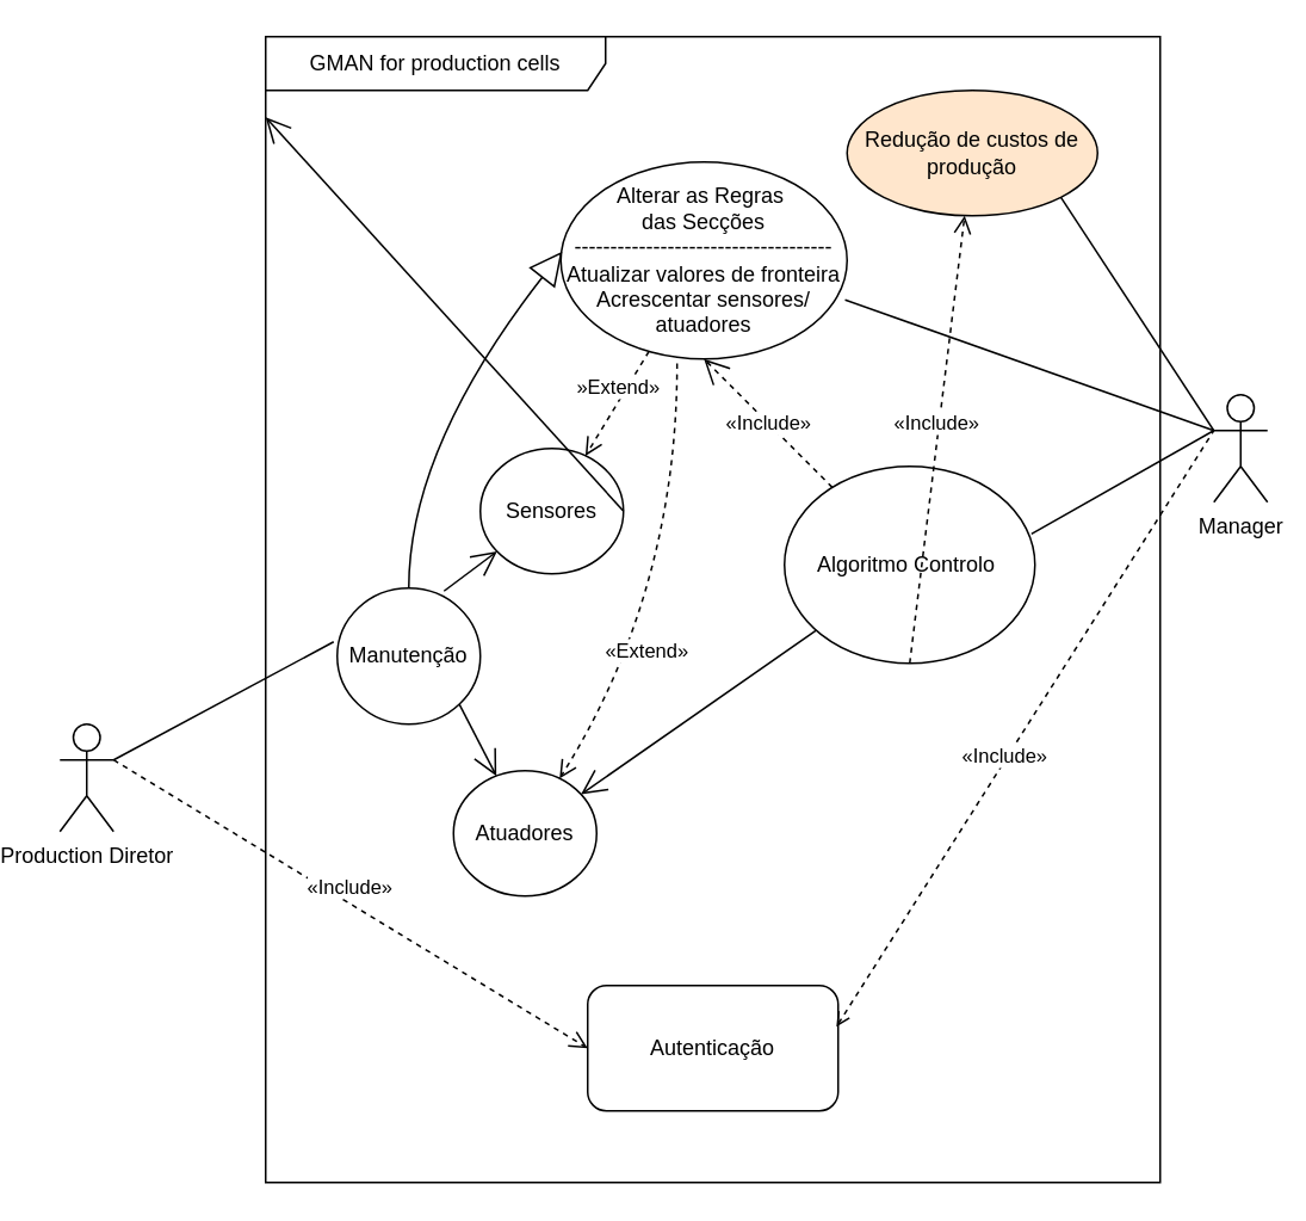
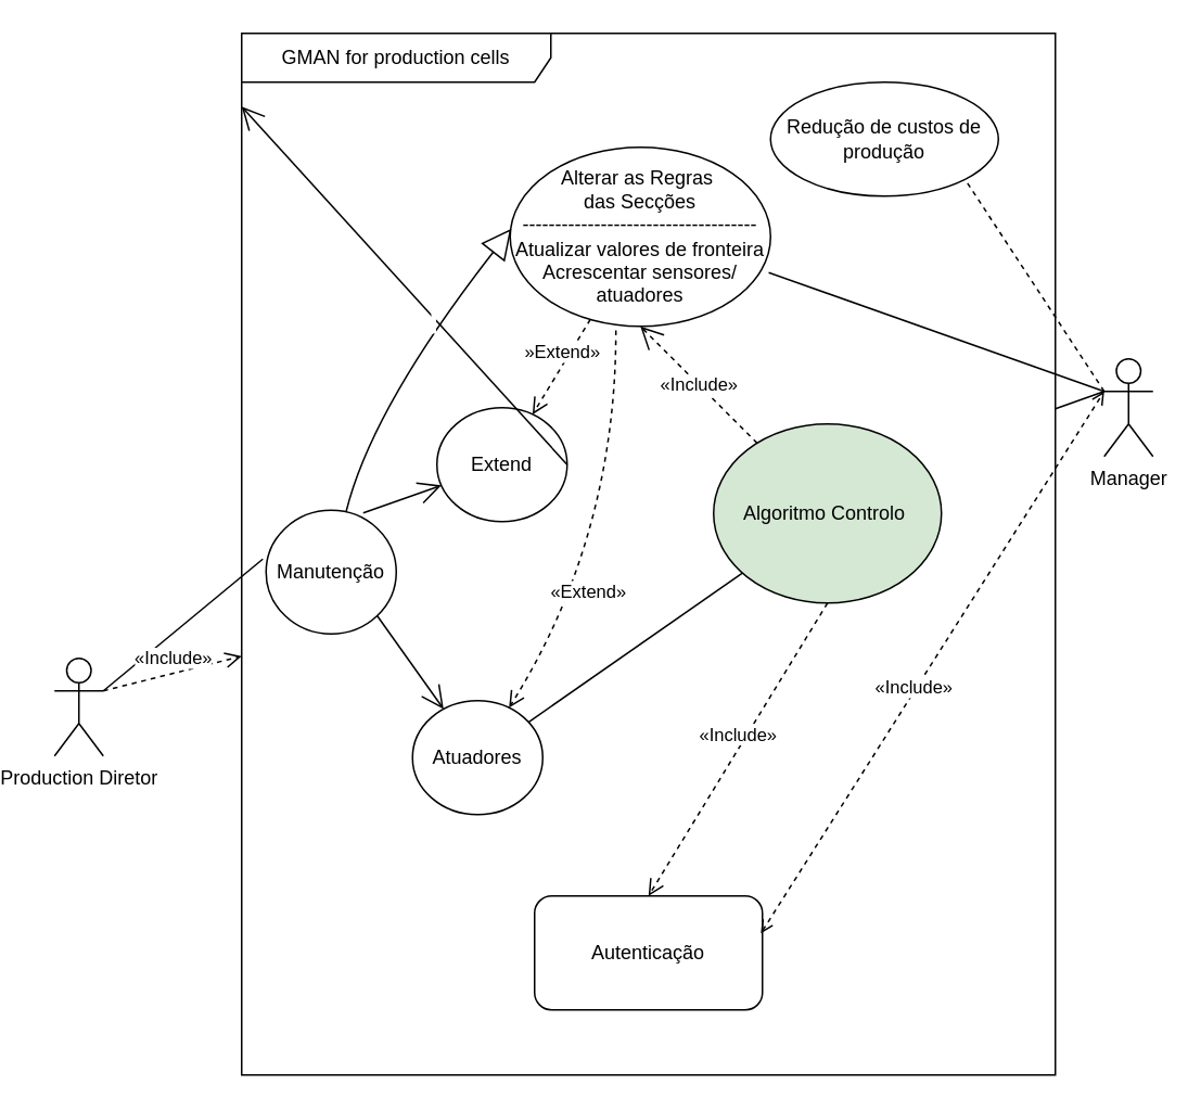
  <mxCell id="0" />
  <mxCell id="1" parent="0" />
  <mxCell id="2" value="GMAN for production cells" style="shape=umlFrame;whiteSpace=wrap;html=1;width=190;height=30;" parent="1" vertex="1"><mxGeometry x="135" y="20" width="500" height="640" as="geometry" /></mxCell>
- <mxCell id="3" value="Redução de custos de&lt;br&gt;produção" style="ellipse;whiteSpace=wrap;html=1;fillColor=#ffe6cc;" parent="1" vertex="1"><mxGeometry x="460" y="50" width="140" height="70" as="geometry" /></mxCell>
+ <mxCell id="3" value="Redução de custos de&lt;br&gt;produção" style="ellipse;whiteSpace=wrap;html=1;" parent="1" vertex="1"><mxGeometry x="460" y="50" width="140" height="70" as="geometry" /></mxCell>
  <mxCell id="4" value="Manager" style="shape=umlActor;verticalLabelPosition=bottom;verticalAlign=top;html=1;" parent="1" vertex="1"><mxGeometry x="665" y="220" width="30" height="60" as="geometry" /></mxCell>
- <mxCell id="5" value="" style="endArrow=none;html=1;entryX=1;entryY=1;entryDx=0;entryDy=0;exitX=0;exitY=0.333;exitDx=0;exitDy=0;exitPerimeter=0;" parent="1" edge="1" target="3" source="4"><mxGeometry width="50" height="50" relative="1" as="geometry"><mxPoint x="695" y="190" as="sourcePoint" /><mxPoint x="555" y="80" as="targetPoint" /></mxGeometry></mxCell>
- <mxCell id="6" value="Algoritmo Controlo&amp;nbsp;" style="ellipse;whiteSpace=wrap;html=1;" parent="1" vertex="1"><mxGeometry x="425" y="260" width="140" height="110" as="geometry" /></mxCell>
- <mxCell id="7" value="" style="endArrow=none;html=1;entryX=0.986;entryY=0.343;entryDx=0;entryDy=0;entryPerimeter=0;exitX=0;exitY=0.333;exitDx=0;exitDy=0;exitPerimeter=0;" parent="1" edge="1" target="6" source="4"><mxGeometry width="50" height="50" relative="1" as="geometry"><mxPoint x="655" y="170" as="sourcePoint" /><mxPoint x="450" y="180" as="targetPoint" /></mxGeometry></mxCell>
- <mxCell id="8" value="Sensores" style="ellipse;whiteSpace=wrap;html=1;" parent="1" vertex="1"><mxGeometry x="255" y="250" width="80" height="70" as="geometry" /></mxCell>
+ <mxCell id="5" value="" style="endArrow=none;html=1;entryX=1;entryY=1;entryDx=0;entryDy=0;exitX=0;exitY=0.333;exitDx=0;exitDy=0;exitPerimeter=0;dashed=1;" parent="1" edge="1" target="3" source="4"><mxGeometry width="50" height="50" relative="1" as="geometry"><mxPoint x="695" y="190" as="sourcePoint" /><mxPoint x="555" y="80" as="targetPoint" /></mxGeometry></mxCell>
+ <mxCell id="6" value="Algoritmo Controlo&amp;nbsp;" style="ellipse;whiteSpace=wrap;html=1;fillColor=#d5e8d4;" parent="1" vertex="1"><mxGeometry x="425" y="260" width="140" height="110" as="geometry" /></mxCell>
+ <mxCell id="7" value="" style="endArrow=none;html=1;exitX=0;exitY=0.333;exitDx=0;exitDy=0;exitPerimeter=0;" parent="1" edge="1" target="2" source="4"><mxGeometry width="50" height="50" relative="1" as="geometry"><mxPoint x="655" y="170" as="sourcePoint" /><mxPoint x="450" y="180" as="targetPoint" /></mxGeometry></mxCell>
+ <mxCell id="8" value="Extend" style="ellipse;whiteSpace=wrap;html=1;" parent="1" vertex="1"><mxGeometry x="255" y="250" width="80" height="70" as="geometry" /></mxCell>
  <mxCell id="9" value="Atuadores" style="ellipse;whiteSpace=wrap;html=1;" parent="1" vertex="1"><mxGeometry x="240" y="430" width="80" height="70" as="geometry" /></mxCell>
  <mxCell id="10" value="Production Diretor" style="shape=umlActor;verticalLabelPosition=bottom;verticalAlign=top;html=1;" parent="1" vertex="1"><mxGeometry x="20" y="404" width="30" height="60" as="geometry" /></mxCell>
- <mxCell id="11" value="Manutenção" style="ellipse;whiteSpace=wrap;html=1;" parent="1" vertex="1"><mxGeometry x="175" y="328" width="80" height="76" as="geometry" /></mxCell>
+ <mxCell id="11" value="Manutenção" style="ellipse;whiteSpace=wrap;html=1;" parent="1" vertex="1"><mxGeometry x="150" y="313" width="80" height="76" as="geometry" /></mxCell>
  <mxCell id="12" value="" style="endArrow=none;html=1;exitX=-0.025;exitY=0.395;exitDx=0;exitDy=0;exitPerimeter=0;entryX=1;entryY=0.333;entryDx=0;entryDy=0;entryPerimeter=0;" parent="1" source="11" edge="1" target="10"><mxGeometry width="50" height="50" relative="1" as="geometry"><mxPoint x="165" y="433.5" as="sourcePoint" /><mxPoint x="95" y="434" as="targetPoint" /></mxGeometry></mxCell>
- <mxCell id="13" value="«Include»" style="html=1;verticalAlign=bottom;endArrow=open;dashed=1;endSize=8;exitX=0.5;exitY=1;exitDx=0;exitDy=0;" parent="1" edge="1" target="3" source="6"><mxGeometry relative="1" as="geometry"><mxPoint x="385" y="234" as="sourcePoint" /><mxPoint x="385" y="480" as="targetPoint" /></mxGeometry></mxCell>
+ <mxCell id="13" value="«Include»" style="html=1;verticalAlign=bottom;endArrow=open;dashed=1;endSize=8;exitX=0.5;exitY=1;exitDx=0;exitDy=0;entryX=0.5;entryY=0;entryDx=0;entryDy=0;" parent="1" edge="1" target="14" source="6"><mxGeometry relative="1" as="geometry"><mxPoint x="385" y="234" as="sourcePoint" /><mxPoint x="385" y="480" as="targetPoint" /></mxGeometry></mxCell>
  <mxCell id="14" value="Autenticação" style="whiteSpace=wrap;html=1;rounded=1;" parent="1" vertex="1"><mxGeometry x="315" y="550" width="140" height="70" as="geometry" /></mxCell>
- <mxCell id="15" value="«Include»" style="html=1;verticalAlign=bottom;endArrow=open;dashed=1;endSize=8;entryX=0;entryY=0.5;entryDx=0;entryDy=0;exitX=1;exitY=0.333;exitDx=0;exitDy=0;exitPerimeter=0;" parent="1" edge="1" target="14" source="10"><mxGeometry relative="1" as="geometry"><mxPoint x="55" y="430" as="sourcePoint" /><mxPoint x="305" y="514" as="targetPoint" /></mxGeometry></mxCell>
- <mxCell id="16" value="" style="endArrow=none;html=1;dashed=1;startArrow=open;startFill=0;exitX=0.993;exitY=0.329;exitDx=0;exitDy=0;exitPerimeter=0;entryX=0;entryY=0.333;entryDx=0;entryDy=0;entryPerimeter=0;" parent="1" edge="1" target="4" source="14"><mxGeometry width="50" height="50" relative="1" as="geometry"><mxPoint x="450" y="500" as="sourcePoint" /><mxPoint x="655" y="170" as="targetPoint" /></mxGeometry></mxCell>
+ <mxCell id="15" value="«Include»" style="html=1;verticalAlign=bottom;endArrow=open;dashed=1;endSize=8;exitX=1;exitY=0.333;exitDx=0;exitDy=0;exitPerimeter=0;" parent="1" edge="1" target="2" source="10"><mxGeometry relative="1" as="geometry"><mxPoint x="55" y="430" as="sourcePoint" /><mxPoint x="305" y="514" as="targetPoint" /></mxGeometry></mxCell>
+ <mxCell id="16" value="" style="endArrow=open;html=1;dashed=1;startArrow=open;startFill=0;exitX=0.993;exitY=0.329;exitDx=0;exitDy=0;exitPerimeter=0;entryX=0;entryY=0.333;entryDx=0;entryDy=0;entryPerimeter=0;" parent="1" edge="1" target="4" source="14"><mxGeometry width="50" height="50" relative="1" as="geometry"><mxPoint x="450" y="500" as="sourcePoint" /><mxPoint x="655" y="170" as="targetPoint" /></mxGeometry></mxCell>
  <mxCell id="17" value="«Include»" style="edgeLabel;html=1;align=center;verticalAlign=middle;resizable=0;points=[];" parent="16" vertex="1" connectable="0"><mxGeometry x="-0.097" y="2" relative="1" as="geometry"><mxPoint as="offset" /></mxGeometry></mxCell>
  <mxCell id="18" value="Alterar as Regras&amp;nbsp;&lt;br&gt;das Secções&lt;br&gt;------------------------------------&lt;br&gt;Atualizar valores de fronteira&lt;br&gt;Acrescentar sensores/&lt;br&gt;atuadores" style="ellipse;whiteSpace=wrap;html=1;" vertex="1" parent="1"><mxGeometry x="300" y="90" width="160" height="110" as="geometry" /></mxCell>
  <mxCell id="19" value="" style="endArrow=none;html=1;entryX=0.993;entryY=0.7;entryDx=0;entryDy=0;entryPerimeter=0;exitX=0;exitY=0.333;exitDx=0;exitDy=0;exitPerimeter=0;" edge="1" parent="1" source="4" target="18"><mxGeometry width="50" height="50" relative="1" as="geometry"><mxPoint x="655" y="169" as="sourcePoint" /><mxPoint x="395" y="124.01" as="targetPoint" /></mxGeometry></mxCell>
  <mxCell id="20" value="«Include»" style="endArrow=open;endSize=12;dashed=1;html=1;entryX=0.5;entryY=1;entryDx=0;entryDy=0;" edge="1" parent="1" source="6" target="18"><mxGeometry width="160" relative="1" as="geometry"><mxPoint x="470" y="190" as="sourcePoint" /><mxPoint x="380" y="190" as="targetPoint" /></mxGeometry></mxCell>
  <mxCell id="21" value="" style="endArrow=open;endFill=1;endSize=12;html=1;exitX=1;exitY=0.5;exitDx=0;exitDy=0;" edge="1" parent="1" source="8" target="2"><mxGeometry width="160" relative="1" as="geometry"><mxPoint x="325.72" y="256.41" as="sourcePoint" /><mxPoint x="355.829" y="297.153" as="targetPoint" /></mxGeometry></mxCell>
- <mxCell id="22" value="" style="endArrow=open;endFill=1;endSize=12;html=1;" edge="1" parent="1" source="6" target="9"><mxGeometry width="160" relative="1" as="geometry"><mxPoint x="325" y="350" as="sourcePoint" /><mxPoint x="355.109" y="390.743" as="targetPoint" /></mxGeometry></mxCell>
+ <mxCell id="22" value="" style="endArrow=none;endFill=1;endSize=12;html=1;" edge="1" parent="1" source="6" target="9"><mxGeometry width="160" relative="1" as="geometry"><mxPoint x="325" y="350" as="sourcePoint" /><mxPoint x="355.109" y="390.743" as="targetPoint" /></mxGeometry></mxCell>
  <mxCell id="23" value="" style="endArrow=open;endFill=1;endSize=12;html=1;exitX=0.746;exitY=0.022;exitDx=0;exitDy=0;exitPerimeter=0;" edge="1" parent="1" source="11" target="8"><mxGeometry width="160" relative="1" as="geometry"><mxPoint x="194.89" y="225.26" as="sourcePoint" /><mxPoint x="224.999" y="266.003" as="targetPoint" /></mxGeometry></mxCell>
  <mxCell id="24" value="" style="endArrow=open;endFill=1;endSize=12;html=1;exitX=1;exitY=1;exitDx=0;exitDy=0;" edge="1" parent="1" source="11" target="9"><mxGeometry width="160" relative="1" as="geometry"><mxPoint x="188.47" y="365.002" as="sourcePoint" /><mxPoint x="225.002" y="345.064" as="targetPoint" /></mxGeometry></mxCell>
  <mxCell id="25" value="&amp;nbsp;" style="endArrow=block;endSize=16;endFill=0;html=1;curved=1;entryX=0.005;entryY=0.455;entryDx=0;entryDy=0;entryPerimeter=0;" edge="1" parent="1" source="11" target="18"><mxGeometry x="0.266" y="2" width="160" relative="1" as="geometry"><mxPoint x="155" y="190" as="sourcePoint" /><mxPoint x="315" y="190" as="targetPoint" /><Array as="points"><mxPoint x="215" y="250" /></Array><mxPoint as="offset" /></mxGeometry></mxCell>
  <mxCell id="26" value="«Extend»" style="html=1;verticalAlign=bottom;endArrow=open;dashed=1;endSize=8;exitX=0.406;exitY=1.023;exitDx=0;exitDy=0;exitPerimeter=0;curved=1;" edge="1" parent="1" source="18" target="9"><mxGeometry x="0.375" y="8" relative="1" as="geometry"><mxPoint x="335" y="370" as="sourcePoint" /><mxPoint x="255" y="370" as="targetPoint" /><Array as="points"><mxPoint x="365" y="330" /></Array><mxPoint as="offset" /></mxGeometry></mxCell>
  <mxCell id="27" value="»Extend»" style="html=1;verticalAlign=bottom;endArrow=open;dashed=1;endSize=8;" edge="1" parent="1" source="18" target="8"><mxGeometry relative="1" as="geometry"><mxPoint x="365" y="250" as="sourcePoint" /><mxPoint x="285" y="250" as="targetPoint" /></mxGeometry></mxCell>
